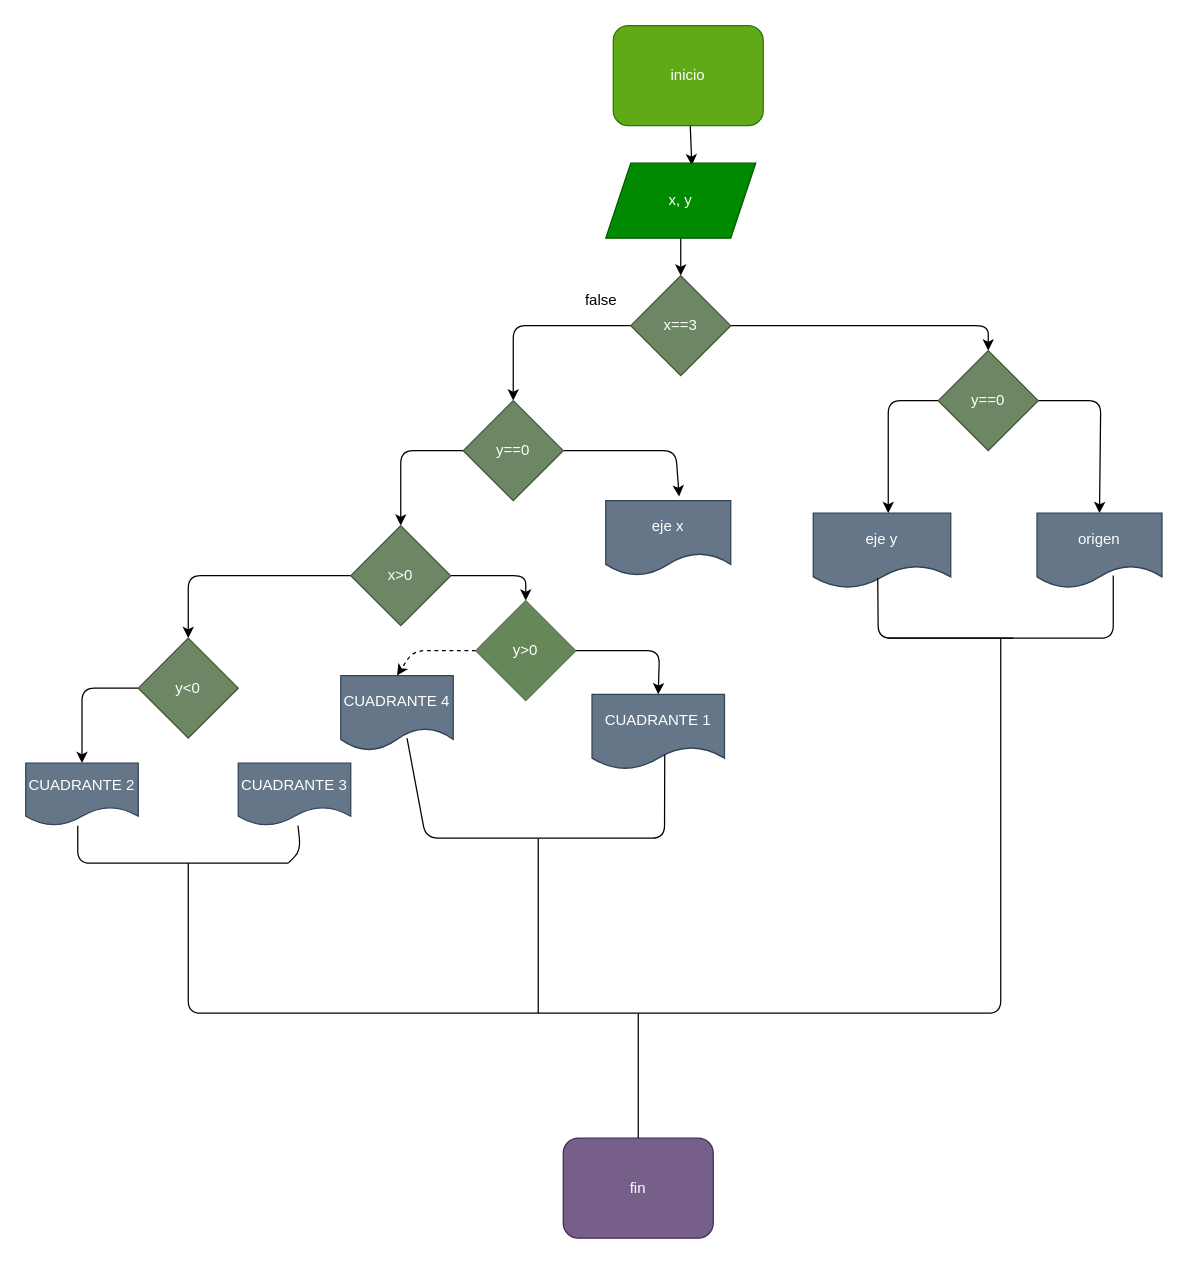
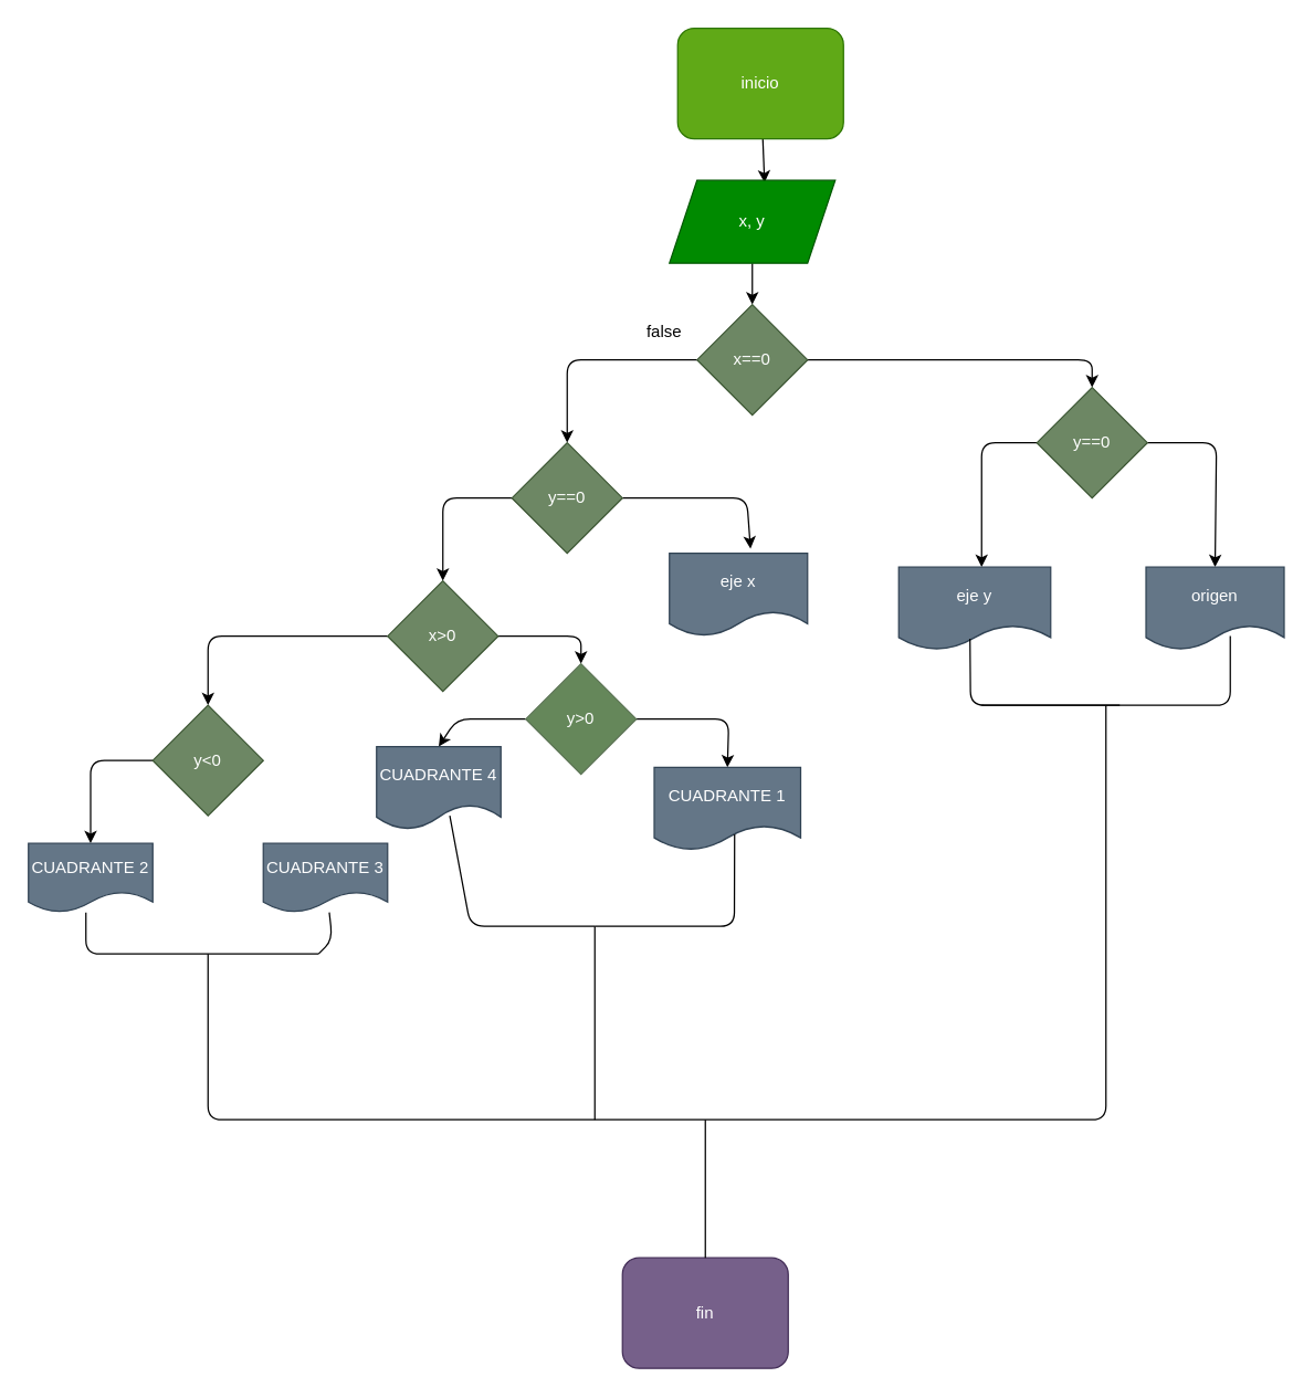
  <mxCell id="0" />
  <mxCell id="1" parent="0" />
  <mxCell id="2" style="edgeStyle=none;html=1;entryX=0.574;entryY=0.03;entryDx=0;entryDy=0;entryPerimeter=0;" edge="1" parent="1" source="3" target="5"><mxGeometry relative="1" as="geometry" /></mxCell>
  <mxCell id="3" value="inicio" style="whiteSpace=wrap;html=1;fillColor=#60a917;fontColor=#ffffff;strokeColor=#2D7600;rounded=1;" parent="1" vertex="1"><mxGeometry x="490" y="20" width="120" height="80" as="geometry" /></mxCell>
  <mxCell id="4" style="edgeStyle=none;html=1;entryX=0.5;entryY=0;entryDx=0;entryDy=0;" edge="1" parent="1" source="5" target="8"><mxGeometry relative="1" as="geometry" /></mxCell>
  <mxCell id="5" value="x, y" style="shape=parallelogram;perimeter=parallelogramPerimeter;whiteSpace=wrap;html=1;fixedSize=1;fillColor=#008a00;fontColor=#ffffff;strokeColor=#005700;" parent="1" vertex="1"><mxGeometry x="484" y="130" width="120" height="60" as="geometry" /></mxCell>
  <mxCell id="6" style="edgeStyle=none;html=1;entryX=0.5;entryY=0;entryDx=0;entryDy=0;" edge="1" parent="1" source="8" target="11"><mxGeometry relative="1" as="geometry"><Array as="points"><mxPoint x="410" y="260" /></Array></mxGeometry></mxCell>
  <mxCell id="7" style="edgeStyle=none;html=1;entryX=0.5;entryY=0;entryDx=0;entryDy=0;" edge="1" parent="1" source="8" target="27"><mxGeometry relative="1" as="geometry"><Array as="points"><mxPoint x="790" y="260" /></Array></mxGeometry></mxCell>
- <mxCell id="8" value="x==3" style="rhombus;whiteSpace=wrap;html=1;fillColor=#6d8764;fontColor=#ffffff;strokeColor=#3A5431;" parent="1" vertex="1"><mxGeometry x="504" y="220" width="80" height="80" as="geometry" /></mxCell>
+ <mxCell id="8" value="x==0" style="rhombus;whiteSpace=wrap;html=1;fillColor=#6d8764;fontColor=#ffffff;strokeColor=#3A5431;" parent="1" vertex="1"><mxGeometry x="504" y="220" width="80" height="80" as="geometry" /></mxCell>
  <mxCell id="9" style="edgeStyle=none;html=1;entryX=0.587;entryY=-0.055;entryDx=0;entryDy=0;entryPerimeter=0;" parent="1" source="11" target="17" edge="1"><mxGeometry relative="1" as="geometry"><Array as="points"><mxPoint x="540" y="360" /></Array></mxGeometry></mxCell>
  <mxCell id="10" style="edgeStyle=none;html=1;entryX=0.5;entryY=0;entryDx=0;entryDy=0;" parent="1" source="11" target="14" edge="1"><mxGeometry relative="1" as="geometry"><Array as="points"><mxPoint x="320" y="360" /></Array></mxGeometry></mxCell>
  <mxCell id="11" value="y==0" style="rhombus;whiteSpace=wrap;html=1;fillColor=#6d8764;fontColor=#ffffff;strokeColor=#3A5431;" parent="1" vertex="1"><mxGeometry x="370" y="320" width="80" height="80" as="geometry" /></mxCell>
  <mxCell id="12" style="edgeStyle=none;html=1;entryX=0.5;entryY=0;entryDx=0;entryDy=0;" parent="1" source="14" target="16" edge="1"><mxGeometry relative="1" as="geometry"><Array as="points"><mxPoint x="230" y="460" /><mxPoint x="150" y="460" /></Array></mxGeometry></mxCell>
  <mxCell id="13" style="edgeStyle=none;html=1;entryX=0.5;entryY=0;entryDx=0;entryDy=0;" edge="1" parent="1" source="14" target="20"><mxGeometry relative="1" as="geometry"><Array as="points"><mxPoint x="420" y="460" /></Array></mxGeometry></mxCell>
  <mxCell id="14" value="x&amp;gt;0" style="rhombus;whiteSpace=wrap;html=1;fillColor=#6d8764;fontColor=#ffffff;strokeColor=#3A5431;" parent="1" vertex="1"><mxGeometry x="280" y="420" width="80" height="80" as="geometry" /></mxCell>
  <mxCell id="15" style="edgeStyle=none;html=1;entryX=0.5;entryY=0;entryDx=0;entryDy=0;" edge="1" parent="1" source="16" target="21"><mxGeometry relative="1" as="geometry"><Array as="points"><mxPoint x="65" y="550" /></Array></mxGeometry></mxCell>
  <mxCell id="16" value="y&amp;lt;0" style="rhombus;whiteSpace=wrap;html=1;fillColor=#6d8764;fontColor=#ffffff;strokeColor=#3A5431;" parent="1" vertex="1"><mxGeometry x="110" y="510" width="80" height="80" as="geometry" /></mxCell>
  <mxCell id="17" value="eje x" style="shape=document;whiteSpace=wrap;html=1;boundedLbl=1;fillColor=#647687;strokeColor=#314354;fontColor=#ffffff;" parent="1" vertex="1"><mxGeometry x="484" y="400" width="100" height="60" as="geometry" /></mxCell>
  <mxCell id="18" style="edgeStyle=none;html=1;entryX=0.5;entryY=0;entryDx=0;entryDy=0;" edge="1" parent="1" source="20" target="23"><mxGeometry relative="1" as="geometry"><Array as="points"><mxPoint x="527" y="520" /></Array></mxGeometry></mxCell>
- <mxCell id="19" style="edgeStyle=none;html=1;entryX=0.5;entryY=0;entryDx=0;entryDy=0;dashed=1;" edge="1" parent="1" source="20" target="24"><mxGeometry relative="1" as="geometry"><Array as="points"><mxPoint x="330" y="520" /></Array></mxGeometry></mxCell>
+ <mxCell id="19" style="edgeStyle=none;html=1;entryX=0.5;entryY=0;entryDx=0;entryDy=0;" edge="1" parent="1" source="20" target="24"><mxGeometry relative="1" as="geometry"><Array as="points"><mxPoint x="330" y="520" /></Array></mxGeometry></mxCell>
  <mxCell id="20" value="y&amp;gt;0" style="rhombus;whiteSpace=wrap;html=1;fillColor=#65875a;fontColor=#ffffff;strokeColor=#5b7354;" vertex="1" parent="1"><mxGeometry x="380" y="480" width="80" height="80" as="geometry" /></mxCell>
  <mxCell id="21" value="CUADRANTE 2" style="shape=document;whiteSpace=wrap;html=1;boundedLbl=1;fillColor=#647687;fontColor=#ffffff;strokeColor=#314354;" vertex="1" parent="1"><mxGeometry x="20" y="610" width="90" height="50" as="geometry" /></mxCell>
  <mxCell id="22" value="CUADRANTE 3" style="shape=document;whiteSpace=wrap;html=1;boundedLbl=1;fillColor=#647687;fontColor=#ffffff;strokeColor=#314354;" vertex="1" parent="1"><mxGeometry y="610" width="90" height="50" as="geometry" x="190" /></mxCell>
  <mxCell id="23" value="CUADRANTE 1" style="shape=document;whiteSpace=wrap;html=1;boundedLbl=1;fillColor=#647687;fontColor=#ffffff;strokeColor=#314354;" vertex="1" parent="1"><mxGeometry x="473" y="555" width="106" height="60" as="geometry" /></mxCell>
  <mxCell id="24" value="CUADRANTE 4" style="shape=document;whiteSpace=wrap;html=1;boundedLbl=1;fillColor=#647687;fontColor=#ffffff;strokeColor=#314354;" vertex="1" parent="1"><mxGeometry x="272" y="540" width="90" height="60" as="geometry" /></mxCell>
  <mxCell id="25" style="edgeStyle=none;html=1;" edge="1" parent="1" source="27"><mxGeometry relative="1" as="geometry"><mxPoint x="710" y="410" as="targetPoint" /><Array as="points"><mxPoint x="710" y="320" /></Array></mxGeometry></mxCell>
  <mxCell id="26" style="edgeStyle=none;html=1;entryX=0.5;entryY=0;entryDx=0;entryDy=0;" edge="1" parent="1" source="27" target="29"><mxGeometry relative="1" as="geometry"><Array as="points"><mxPoint x="850" y="320" /><mxPoint x="880" y="320" /></Array></mxGeometry></mxCell>
  <mxCell id="27" value="y==0" style="rhombus;whiteSpace=wrap;html=1;fillColor=#6d8764;fontColor=#ffffff;strokeColor=#3A5431;" vertex="1" parent="1"><mxGeometry x="750" y="280" width="80" height="80" as="geometry" /></mxCell>
  <mxCell id="28" value="eje y" style="shape=document;whiteSpace=wrap;html=1;boundedLbl=1;fillColor=#647687;fontColor=#ffffff;strokeColor=#314354;" vertex="1" parent="1"><mxGeometry x="650" y="410" width="110" height="60" as="geometry" /></mxCell>
  <mxCell id="29" value="origen" style="shape=document;whiteSpace=wrap;html=1;boundedLbl=1;fillColor=#647687;fontColor=#ffffff;strokeColor=#314354;" vertex="1" parent="1"><mxGeometry x="829" y="410" width="100" height="60" as="geometry" /></mxCell>
  <mxCell id="30" value="false" style="text;html=1;align=center;verticalAlign=middle;resizable=0;points=[];autosize=1;strokeColor=none;fillColor=none;" vertex="1" parent="1"><mxGeometry x="455" y="225" width="50" height="30" as="geometry" /></mxCell>
  <mxCell id="31" value="true" style="text;html=1;align=center;verticalAlign=middle;resizable=0;points=[];autosize=1;strokeColor=none;fillColor=none;fontColor=#FFFFFF;" vertex="1" parent="1"><mxGeometry x="660" y="225" width="40" height="30" as="geometry" /></mxCell>
  <mxCell id="32" value="false" style="text;html=1;align=center;verticalAlign=middle;resizable=0;points=[];autosize=1;strokeColor=none;fillColor=none;fontColor=#FFFFFF;" vertex="1" parent="1"><mxGeometry x="325" y="325" width="50" height="30" as="geometry" /></mxCell>
  <mxCell id="33" value="true" style="text;html=1;align=center;verticalAlign=middle;resizable=0;points=[];autosize=1;strokeColor=none;fillColor=none;fontColor=#FFFFFF;" vertex="1" parent="1"><mxGeometry x="470" y="325" width="40" height="30" as="geometry" /></mxCell>
  <mxCell id="34" value="false" style="text;html=1;align=center;verticalAlign=middle;resizable=0;points=[];autosize=1;strokeColor=none;fillColor=none;fontColor=#FFFFFF;" vertex="1" parent="1"><mxGeometry x="195" y="425" width="50" height="30" as="geometry" /></mxCell>
  <mxCell id="35" value="true" style="text;html=1;align=center;verticalAlign=middle;resizable=0;points=[];autosize=1;strokeColor=none;fillColor=none;fontColor=#FFFFFF;" vertex="1" parent="1"><mxGeometry x="365" y="425" width="40" height="30" as="geometry" /></mxCell>
  <mxCell id="36" value="false" style="text;html=1;align=center;verticalAlign=middle;resizable=0;points=[];autosize=1;strokeColor=none;fillColor=none;fontColor=#FFFFFF;" vertex="1" parent="1"><mxGeometry x="695" y="285" width="50" height="30" as="geometry" /></mxCell>
  <mxCell id="37" value="true" style="text;html=1;align=center;verticalAlign=middle;resizable=0;points=[];autosize=1;strokeColor=none;fillColor=none;fontColor=#FFFFFF;" vertex="1" parent="1"><mxGeometry x="830" y="285" width="40" height="30" as="geometry" /></mxCell>
  <mxCell id="38" value="false" style="text;html=1;align=center;verticalAlign=middle;resizable=0;points=[];autosize=1;strokeColor=none;fillColor=none;fontColor=#FFFFFF;" vertex="1" parent="1"><mxGeometry x="345" y="485" width="50" height="30" as="geometry" /></mxCell>
  <mxCell id="39" value="true" style="text;html=1;align=center;verticalAlign=middle;resizable=0;points=[];autosize=1;strokeColor=none;fillColor=none;fontColor=#FFFFFF;" vertex="1" parent="1"><mxGeometry x="450" y="485" width="40" height="30" as="geometry" /></mxCell>
  <mxCell id="40" value="false" style="text;html=1;align=center;verticalAlign=middle;resizable=0;points=[];autosize=1;strokeColor=none;fillColor=none;fontColor=#FFFFFF;" vertex="1" parent="1"><mxGeometry x="70" y="510" width="50" height="30" as="geometry" /></mxCell>
  <mxCell id="41" value="true" style="text;html=1;align=center;verticalAlign=middle;resizable=0;points=[];autosize=1;strokeColor=none;fillColor=none;fontColor=#FFFFFF;" vertex="1" parent="1"><mxGeometry x="185" y="515" width="40" height="30" as="geometry" /></mxCell>
  <mxCell id="42" value="fin" style="whiteSpace=wrap;html=1;strokeColor=#432D57;fontColor=#ffffff;fillColor=#76608a;rounded=1;" vertex="1" parent="1"><mxGeometry x="450" y="910" width="120" height="80" as="geometry" /></mxCell>
  <mxCell id="43" value="" style="endArrow=none;html=1;fontColor=#FFFFFF;" edge="1" parent="1"><mxGeometry width="50" height="50" relative="1" as="geometry"><mxPoint x="230" y="690" as="sourcePoint" /><mxPoint x="61.6" y="660" as="targetPoint" /><Array as="points"><mxPoint x="61.6" y="690" /></Array></mxGeometry></mxCell>
  <mxCell id="44" value="" style="endArrow=none;html=1;fontColor=#FFFFFF;entryX=0.61;entryY=0.833;entryDx=0;entryDy=0;entryPerimeter=0;" edge="1" parent="1" target="29"><mxGeometry width="50" height="50" relative="1" as="geometry"><mxPoint x="710" y="510" as="sourcePoint" /><mxPoint x="580" y="630" as="targetPoint" /><Array as="points"><mxPoint x="890" y="510" /></Array></mxGeometry></mxCell>
  <mxCell id="45" value="" style="endArrow=none;html=1;fontColor=#FFFFFF;entryX=0.549;entryY=0.807;entryDx=0;entryDy=0;entryPerimeter=0;" edge="1" parent="1" target="23"><mxGeometry width="50" height="50" relative="1" as="geometry"><mxPoint x="430" y="670" as="sourcePoint" /><mxPoint x="580" y="630" as="targetPoint" /><Array as="points"><mxPoint x="531" y="670" /></Array></mxGeometry></mxCell>
  <mxCell id="46" value="" style="endArrow=none;html=1;fontColor=#FFFFFF;entryX=0.589;entryY=0.833;entryDx=0;entryDy=0;entryPerimeter=0;" edge="1" parent="1" target="24"><mxGeometry width="50" height="50" relative="1" as="geometry"><mxPoint x="430" y="670" as="sourcePoint" /><mxPoint x="580" y="630" as="targetPoint" /><Array as="points"><mxPoint x="340" y="670" /></Array></mxGeometry></mxCell>
  <mxCell id="47" value="" style="endArrow=none;html=1;fontColor=#FFFFFF;entryX=0.469;entryY=0.864;entryDx=0;entryDy=0;entryPerimeter=0;" edge="1" parent="1" target="28"><mxGeometry width="50" height="50" relative="1" as="geometry"><mxPoint x="810" y="510" as="sourcePoint" /><mxPoint x="580" y="630" as="targetPoint" /><Array as="points"><mxPoint x="702" y="510" /></Array></mxGeometry></mxCell>
  <mxCell id="48" value="" style="endArrow=none;html=1;fontColor=#FFFFFF;" edge="1" parent="1"><mxGeometry width="50" height="50" relative="1" as="geometry"><mxPoint x="150" y="690" as="sourcePoint" /><mxPoint x="800" y="510" as="targetPoint" /><Array as="points"><mxPoint x="150" y="810" /><mxPoint x="800" y="810" /></Array></mxGeometry></mxCell>
  <mxCell id="49" value="" style="endArrow=none;html=1;fontColor=#FFFFFF;" edge="1" parent="1" target="22"><mxGeometry width="50" height="50" relative="1" as="geometry"><mxPoint x="230" y="690" as="sourcePoint" /><mxPoint x="140" y="750" as="targetPoint" /><Array as="points"><mxPoint x="240" y="680" /></Array></mxGeometry></mxCell>
  <mxCell id="50" value="" style="endArrow=none;html=1;fontColor=#FFFFFF;" edge="1" parent="1"><mxGeometry width="50" height="50" relative="1" as="geometry"><mxPoint x="430" y="810" as="sourcePoint" /><mxPoint x="430" y="670" as="targetPoint" /></mxGeometry></mxCell>
  <mxCell id="51" value="" style="endArrow=none;html=1;fontColor=#FFFFFF;" edge="1" parent="1" source="42"><mxGeometry width="50" height="50" relative="1" as="geometry"><mxPoint x="460" y="860" as="sourcePoint" /><mxPoint x="510" y="810" as="targetPoint" /></mxGeometry></mxCell>
